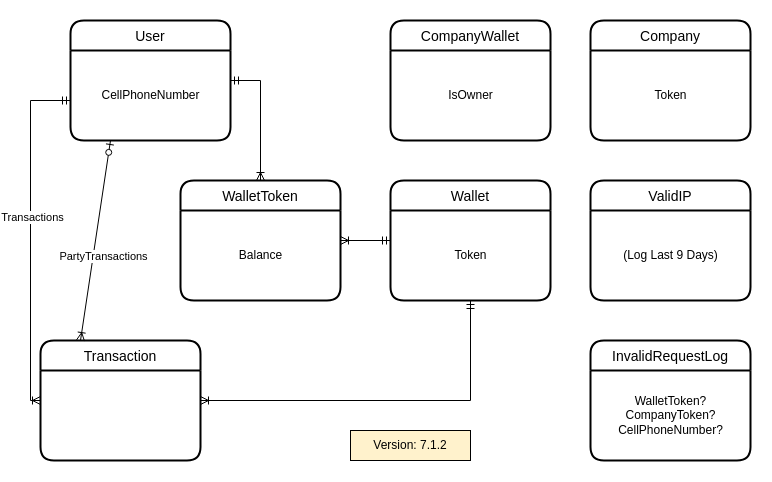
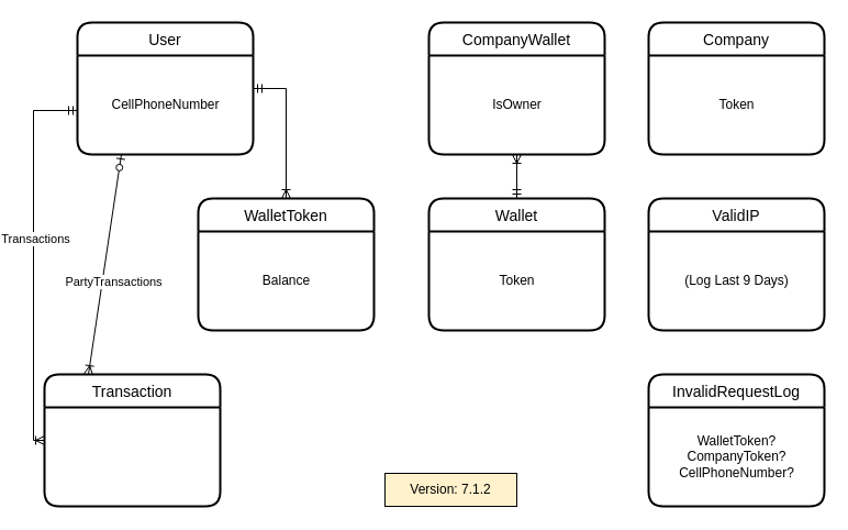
  <mxCell id="0" />
  <mxCell id="1" parent="0" />
  <mxCell id="2" value="User" style="swimlane;childLayout=stackLayout;horizontal=1;startSize=30;horizontalStack=0;rounded=1;fontSize=14;fontStyle=0;strokeWidth=2;resizeParent=0;resizeLast=1;shadow=0;dashed=0;align=center;" parent="1" vertex="1"><mxGeometry x="60" y="20" width="160" height="120" as="geometry" /></mxCell>
  <mxCell id="3" value="CellPhoneNumber" style="text;html=1;align=center;verticalAlign=middle;resizable=0;points=[];autosize=1;strokeColor=none;fillColor=none;" vertex="1" parent="2"><mxGeometry y="30" width="160" height="90" as="geometry" /></mxCell>
  <mxCell id="4" value="Company" style="swimlane;childLayout=stackLayout;horizontal=1;startSize=30;horizontalStack=0;rounded=1;fontSize=14;fontStyle=0;strokeWidth=2;resizeParent=0;resizeLast=1;shadow=0;dashed=0;align=center;" parent="1" vertex="1"><mxGeometry x="580" y="20" width="160" height="120" as="geometry" /></mxCell>
  <mxCell id="5" value="Token" style="text;html=1;align=center;verticalAlign=middle;resizable=0;points=[];autosize=1;strokeColor=none;fillColor=none;" parent="4" vertex="1"><mxGeometry y="30" width="160" height="90" as="geometry" /></mxCell>
  <mxCell id="6" value="Wallet" style="swimlane;childLayout=stackLayout;horizontal=1;startSize=30;horizontalStack=0;rounded=1;fontSize=14;fontStyle=0;strokeWidth=2;resizeParent=0;resizeLast=1;shadow=0;dashed=0;align=center;" parent="1" vertex="1"><mxGeometry x="380" y="180" width="160" height="120" as="geometry" /></mxCell>
  <mxCell id="7" value="Token" style="text;html=1;align=center;verticalAlign=middle;resizable=0;points=[];autosize=1;strokeColor=none;fillColor=none;" parent="6" vertex="1"><mxGeometry y="30" width="160" height="90" as="geometry" /></mxCell>
  <mxCell id="8" value="WalletToken" style="swimlane;childLayout=stackLayout;horizontal=1;startSize=30;horizontalStack=0;rounded=1;fontSize=14;fontStyle=0;strokeWidth=2;resizeParent=0;resizeLast=1;shadow=0;dashed=0;align=center;" parent="1" vertex="1"><mxGeometry x="170" y="180" width="160" height="120" as="geometry" /></mxCell>
  <mxCell id="9" value="Balance" style="text;html=1;align=center;verticalAlign=middle;resizable=0;points=[];autosize=1;strokeColor=none;fillColor=none;" parent="8" vertex="1"><mxGeometry y="30" width="160" height="90" as="geometry" /></mxCell>
- <mxCell id="10" value="" style="edgeStyle=orthogonalEdgeStyle;fontSize=12;html=1;endArrow=ERoneToMany;startArrow=ERmandOne;rounded=0;entryX=1;entryY=0.5;entryDx=0;entryDy=0;exitX=0;exitY=0.5;exitDx=0;exitDy=0;" parent="1" source="6" target="8" edge="1"><mxGeometry width="100" height="100" relative="1" as="geometry"><mxPoint x="550" y="270" as="sourcePoint" /><mxPoint x="440" y="170" as="targetPoint" /></mxGeometry></mxCell>
  <mxCell id="11" value="" style="fontSize=12;html=1;endArrow=ERoneToMany;startArrow=ERmandOne;rounded=0;exitX=1;exitY=0.5;exitDx=0;exitDy=0;entryX=0.5;entryY=0;entryDx=0;entryDy=0;edgeStyle=orthogonalEdgeStyle;" parent="1" source="2" target="8" edge="1"><mxGeometry width="100" height="100" relative="1" as="geometry"><mxPoint x="17" y="80" as="sourcePoint" /><mxPoint x="130" y="340" as="targetPoint" /></mxGeometry></mxCell>
  <mxCell id="12" value="Transaction" style="swimlane;childLayout=stackLayout;horizontal=1;startSize=30;horizontalStack=0;rounded=1;fontSize=14;fontStyle=0;strokeWidth=2;resizeParent=0;resizeLast=1;shadow=0;dashed=0;align=center;" parent="1" vertex="1"><mxGeometry x="30" y="340" width="160" height="120" as="geometry" /></mxCell>
- <mxCell id="13" value="" style="edgeStyle=orthogonalEdgeStyle;fontSize=12;html=1;endArrow=ERoneToMany;startArrow=ERmandOne;rounded=0;entryX=1;entryY=0.5;entryDx=0;entryDy=0;exitX=0.5;exitY=1;exitDx=0;exitDy=0;" parent="1" source="6" target="12" edge="1"><mxGeometry width="100" height="100" relative="1" as="geometry"><mxPoint x="430" y="450" as="sourcePoint" /><mxPoint x="440" y="340" as="targetPoint" /></mxGeometry></mxCell>
  <mxCell id="14" value="" style="fontSize=12;html=1;endArrow=ERoneToMany;startArrow=ERmandOne;rounded=0;entryX=0;entryY=0.5;entryDx=0;entryDy=0;edgeStyle=orthogonalEdgeStyle;" parent="1" target="12" edge="1"><mxGeometry width="100" height="100" relative="1" as="geometry"><mxPoint x="60" y="100" as="sourcePoint" /><mxPoint x="130" y="509" as="targetPoint" /><Array as="points"><mxPoint x="20" y="100" /><mxPoint x="20" y="400" /></Array></mxGeometry></mxCell>
  <mxCell id="15" value="Transactions" style="edgeLabel;html=1;align=center;verticalAlign=middle;resizable=0;points=[];" parent="14" vertex="1" connectable="0"><mxGeometry x="-0.12" y="1" relative="1" as="geometry"><mxPoint y="2" as="offset" /></mxGeometry></mxCell>
  <mxCell id="16" value="ValidIP" style="swimlane;childLayout=stackLayout;horizontal=1;startSize=30;horizontalStack=0;rounded=1;fontSize=14;fontStyle=0;strokeWidth=2;resizeParent=0;resizeLast=1;shadow=0;dashed=0;align=center;" parent="1" vertex="1"><mxGeometry x="580" y="180" width="160" height="120" as="geometry" /></mxCell>
  <mxCell id="17" value="(Log Last 9 Days)" style="text;html=1;align=center;verticalAlign=middle;resizable=0;points=[];autosize=1;strokeColor=none;fillColor=none;" parent="16" vertex="1"><mxGeometry y="30" width="160" height="90" as="geometry" /></mxCell>
  <mxCell id="18" value="InvalidRequestLog" style="swimlane;childLayout=stackLayout;horizontal=1;startSize=30;horizontalStack=0;rounded=1;fontSize=14;fontStyle=0;strokeWidth=2;resizeParent=0;resizeLast=1;shadow=0;dashed=0;align=center;" parent="1" vertex="1"><mxGeometry x="580" y="340" width="160" height="120" as="geometry" /></mxCell>
  <mxCell id="19" value="WalletToken?&lt;br&gt;CompanyToken?&lt;br&gt;CellPhoneNumber?" style="text;html=1;align=center;verticalAlign=middle;resizable=0;points=[];autosize=1;strokeColor=none;fillColor=none;rotation=0;" parent="18" vertex="1"><mxGeometry y="30" width="160" height="90" as="geometry" /></mxCell>
  <mxCell id="20" value="CompanyWallet" style="swimlane;childLayout=stackLayout;horizontal=1;startSize=30;horizontalStack=0;rounded=1;fontSize=14;fontStyle=0;strokeWidth=2;resizeParent=0;resizeLast=1;shadow=0;dashed=0;align=center;" parent="1" vertex="1"><mxGeometry x="380" y="20" width="160" height="120" as="geometry" /></mxCell>
  <mxCell id="21" value="IsOwner" style="text;html=1;align=center;verticalAlign=middle;resizable=0;points=[];autosize=1;strokeColor=none;fillColor=none;" parent="20" vertex="1"><mxGeometry y="30" width="160" height="90" as="geometry" /></mxCell>
+ <mxCell id="22" value="" style="fontSize=12;html=1;endArrow=ERoneToMany;startArrow=ERmandOne;rounded=0;entryX=0.5;entryY=1;entryDx=0;entryDy=0;exitX=0.5;exitY=0;exitDx=0;exitDy=0;" parent="1" source="6" target="20" edge="1"><mxGeometry width="100" height="100" relative="1" as="geometry"><mxPoint x="620" y="170" as="sourcePoint" /><mxPoint x="500" y="170" as="targetPoint" /></mxGeometry></mxCell>
  <mxCell id="23" value="" style="fontSize=12;html=1;endArrow=ERoneToMany;startArrow=ERzeroToOne;rounded=0;entryX=0.25;entryY=0;entryDx=0;entryDy=0;exitX=0.25;exitY=1;exitDx=0;exitDy=0;" parent="1" source="2" target="12" edge="1"><mxGeometry width="100" height="100" relative="1" as="geometry"><mxPoint x="-10" y="150" as="sourcePoint" /><mxPoint x="280" y="510" as="targetPoint" /></mxGeometry></mxCell>
  <mxCell id="24" value="PartyTransactions" style="edgeLabel;html=1;align=center;verticalAlign=middle;resizable=0;points=[];" parent="23" vertex="1" connectable="0"><mxGeometry x="-0.51" y="-2" relative="1" as="geometry"><mxPoint x="2" y="66" as="offset" /></mxGeometry></mxCell>
  <mxCell id="25" value="Version: 7.1.2" style="rounded=0;whiteSpace=wrap;html=1;fillColor=#fff2cc;" parent="1" vertex="1"><mxGeometry x="340" y="430" width="120" height="30" as="geometry" /></mxCell>
